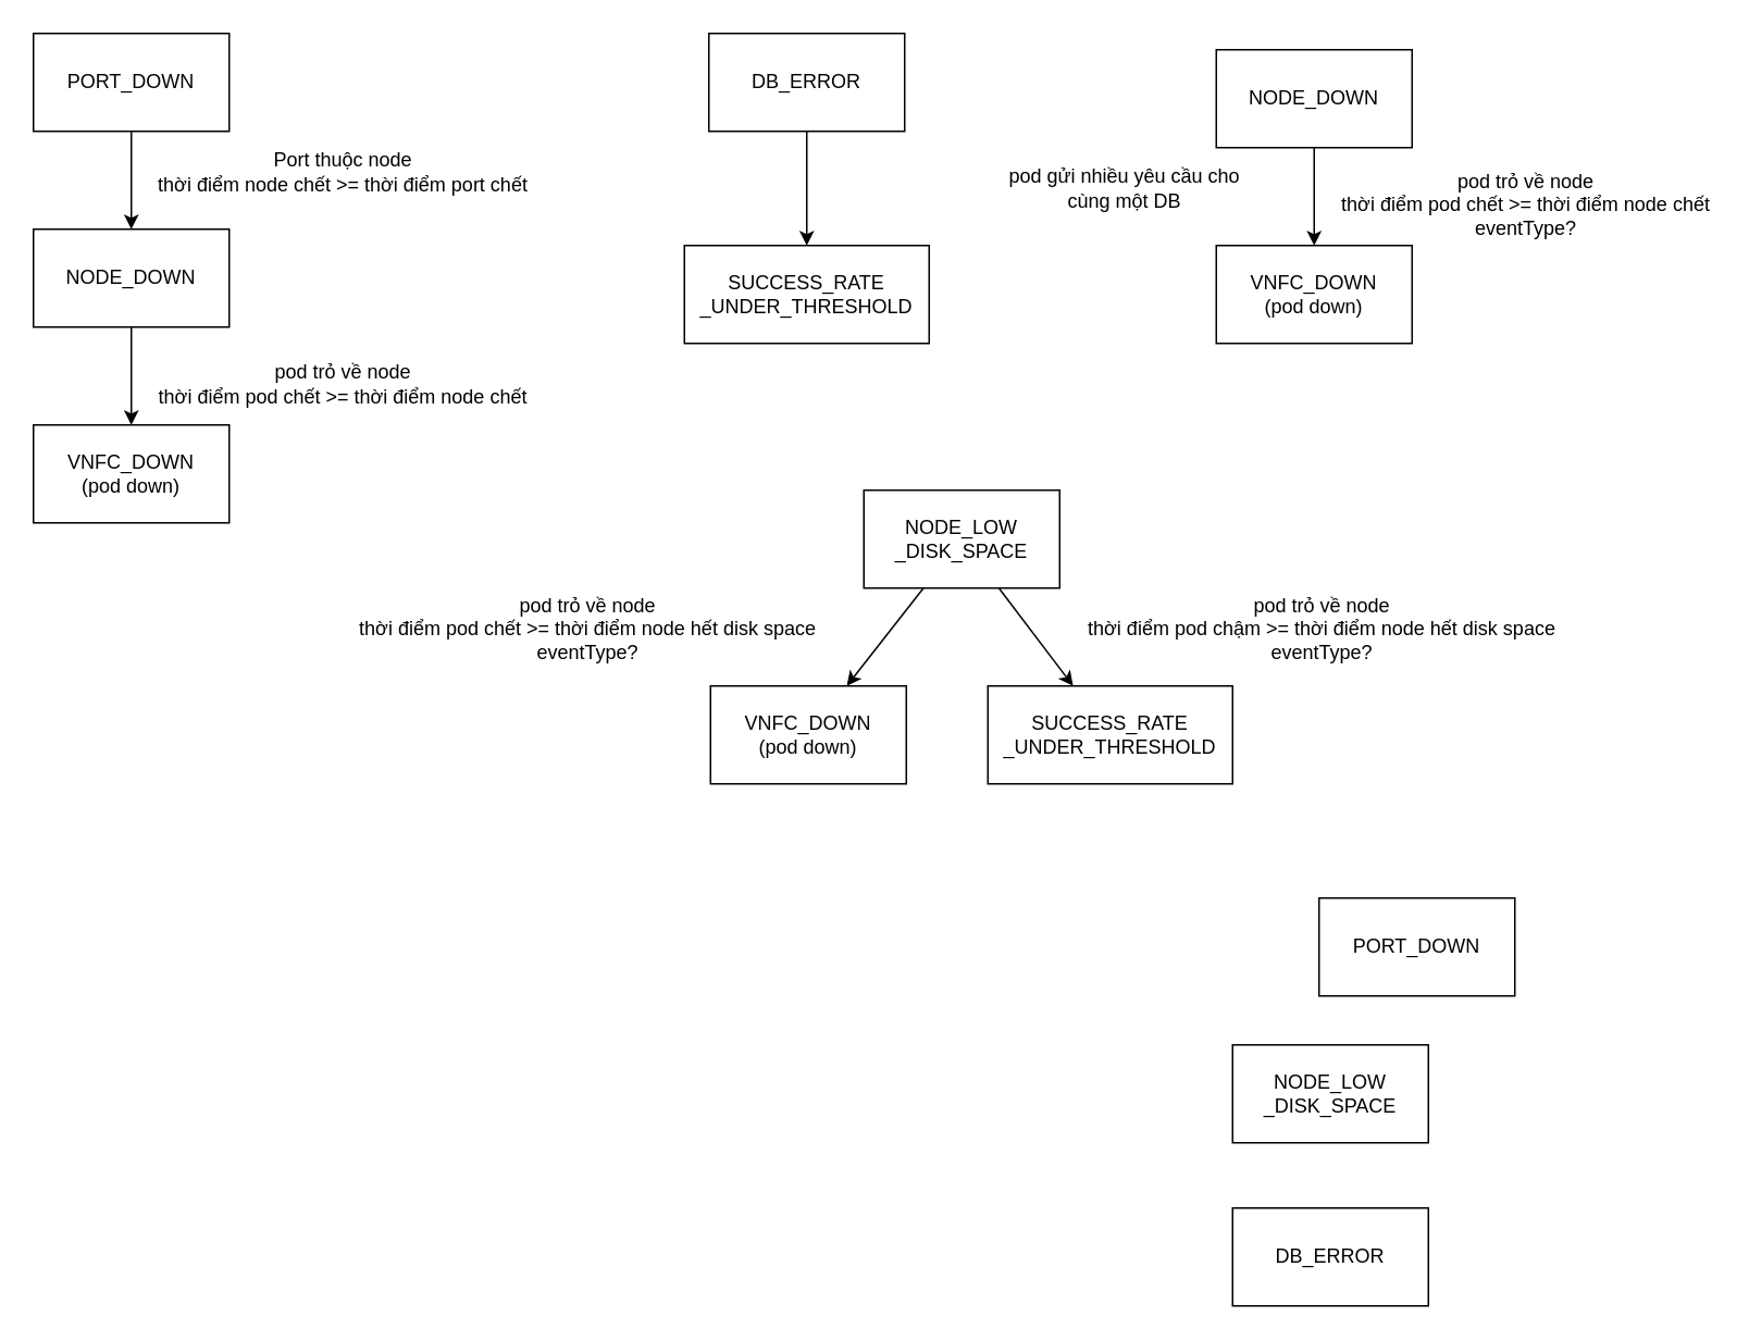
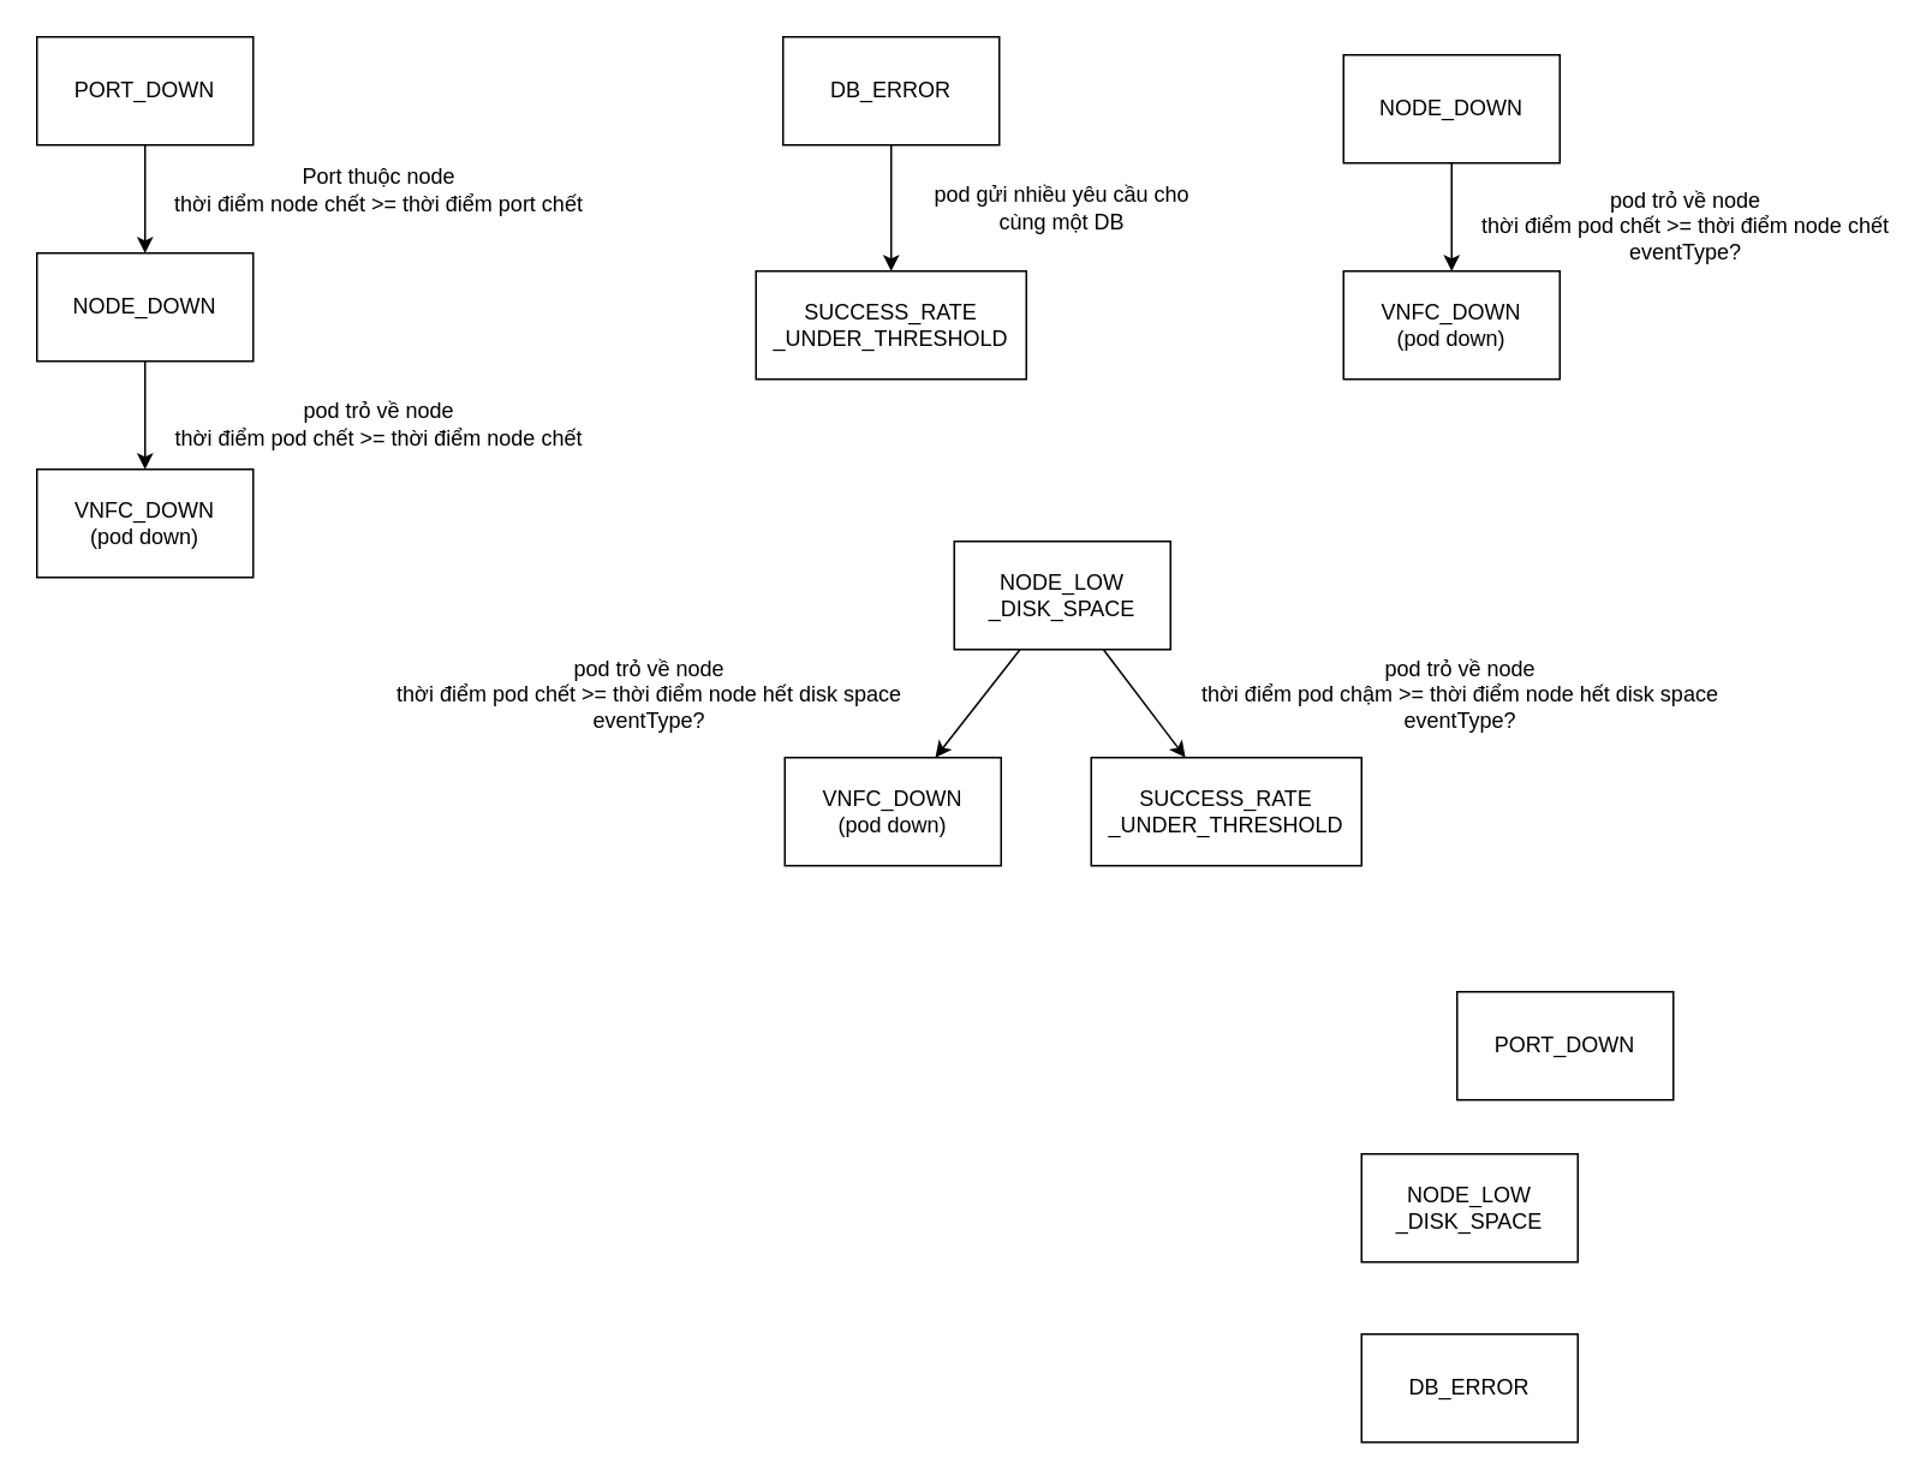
  <mxCell id="0" />
  <mxCell id="1" parent="0" />
  <mxCell id="2" value="VNFC_DOWN&lt;br&gt;(pod down)" style="rounded=0;whiteSpace=wrap;html=1;" parent="1" vertex="1"><mxGeometry x="435" y="420" width="120" height="60" as="geometry" /></mxCell>
  <mxCell id="3" value="" style="edgeStyle=orthogonalEdgeStyle;rounded=0;orthogonalLoop=1;jettySize=auto;html=1;" parent="1" source="4" target="6" edge="1"><mxGeometry relative="1" as="geometry" /></mxCell>
  <mxCell id="4" value="NODE_DOWN" style="rounded=0;whiteSpace=wrap;html=1;" parent="1" vertex="1"><mxGeometry x="20" y="140" width="120" height="60" as="geometry" /></mxCell>
  <mxCell id="5" value="NODE_LOW&lt;br&gt;_DISK_SPACE" style="rounded=0;whiteSpace=wrap;html=1;" parent="1" vertex="1"><mxGeometry x="529" y="300" width="120" height="60" as="geometry" /></mxCell>
  <mxCell id="6" value="VNFC_DOWN&lt;br&gt;(pod down)" style="rounded=0;whiteSpace=wrap;html=1;" parent="1" vertex="1"><mxGeometry x="20" y="260" width="120" height="60" as="geometry" /></mxCell>
  <mxCell id="7" value="PORT_DOWN" style="rounded=0;whiteSpace=wrap;html=1;" parent="1" vertex="1"><mxGeometry x="808" y="550" width="120" height="60" as="geometry" /></mxCell>
  <mxCell id="8" value="DB_ERROR" style="rounded=0;whiteSpace=wrap;html=1;" parent="1" vertex="1"><mxGeometry x="755" y="740" width="120" height="60" as="geometry" /></mxCell>
  <mxCell id="9" value="NODE_LOW&lt;br&gt;_DISK_SPACE" style="rounded=0;whiteSpace=wrap;html=1;" parent="1" vertex="1"><mxGeometry x="755" y="640" width="120" height="60" as="geometry" /></mxCell>
  <mxCell id="10" value="" style="edgeStyle=orthogonalEdgeStyle;rounded=0;orthogonalLoop=1;jettySize=auto;html=1;" parent="1" source="11" target="4" edge="1"><mxGeometry relative="1" as="geometry" /></mxCell>
  <mxCell id="11" value="PORT_DOWN" style="rounded=0;whiteSpace=wrap;html=1;" parent="1" vertex="1"><mxGeometry x="20" y="20" width="120" height="60" as="geometry" /></mxCell>
  <mxCell id="12" value="" style="edgeStyle=orthogonalEdgeStyle;rounded=0;orthogonalLoop=1;jettySize=auto;html=1;" parent="1" source="13" target="14" edge="1"><mxGeometry relative="1" as="geometry" /></mxCell>
  <mxCell id="13" value="DB_ERROR" style="rounded=0;whiteSpace=wrap;html=1;" parent="1" vertex="1"><mxGeometry x="434" y="20" width="120" height="60" as="geometry" /></mxCell>
  <mxCell id="14" value="SUCCESS_RATE&lt;br&gt;_UNDER_THRESHOLD" style="rounded=0;whiteSpace=wrap;html=1;" parent="1" vertex="1"><mxGeometry x="419" y="150" width="150" height="60" as="geometry" /></mxCell>
  <mxCell id="15" value="SUCCESS_RATE&lt;br&gt;_UNDER_THRESHOLD" style="rounded=0;whiteSpace=wrap;html=1;" parent="1" vertex="1"><mxGeometry x="605" y="420" width="150" height="60" as="geometry" /></mxCell>
  <mxCell id="16" value="pod trỏ về node&lt;br&gt;thời điểm pod chết &amp;gt;= thời điểm node chết" style="text;html=1;strokeColor=none;fillColor=none;align=center;verticalAlign=middle;whiteSpace=wrap;rounded=0;" parent="1" vertex="1"><mxGeometry x="95" y="220" width="230" height="30" as="geometry" /></mxCell>
  <mxCell id="17" value="" style="endArrow=classic;html=1;rounded=0;" parent="1" source="5" target="15" edge="1"><mxGeometry width="50" height="50" relative="1" as="geometry"><mxPoint x="675" y="510" as="sourcePoint" /><mxPoint x="725" y="460" as="targetPoint" /></mxGeometry></mxCell>
  <mxCell id="18" value="" style="endArrow=classic;html=1;rounded=0;" parent="1" source="5" target="2" edge="1"><mxGeometry width="50" height="50" relative="1" as="geometry"><mxPoint x="622" y="370" as="sourcePoint" /><mxPoint x="667" y="430" as="targetPoint" /></mxGeometry></mxCell>
  <mxCell id="19" value="Port thuộc node&lt;br&gt;thời điểm node chết &amp;gt;= thời điểm port chết" style="text;html=1;strokeColor=none;fillColor=none;align=center;verticalAlign=middle;whiteSpace=wrap;rounded=0;" parent="1" vertex="1"><mxGeometry x="85" y="90" width="250" height="30" as="geometry" /></mxCell>
  <mxCell id="20" value="pod trỏ về node&lt;br&gt;thời điểm pod chậm &amp;gt;= thời điểm node hết disk space&lt;br&gt;eventType?" style="text;html=1;strokeColor=none;fillColor=none;align=center;verticalAlign=middle;whiteSpace=wrap;rounded=0;" parent="1" vertex="1"><mxGeometry x="655" y="370" width="310" height="30" as="geometry" /></mxCell>
  <mxCell id="21" value="pod trỏ về node&lt;br&gt;thời điểm pod chết &amp;gt;= thời điểm node hết disk space&lt;br&gt;eventType?" style="text;html=1;strokeColor=none;fillColor=none;align=center;verticalAlign=middle;whiteSpace=wrap;rounded=0;" parent="1" vertex="1"><mxGeometry x="205" y="370" width="310" height="30" as="geometry" /></mxCell>
- <mxCell id="22" value="pod gửi nhiều yêu cầu cho cùng một DB" style="text;html=1;strokeColor=none;fillColor=none;align=center;verticalAlign=middle;whiteSpace=wrap;rounded=0;" parent="1" vertex="1"><mxGeometry x="614" y="100" width="150" height="30" as="geometry" /></mxCell>
+ <mxCell id="22" value="pod gửi nhiều yêu cầu cho cùng một DB" style="text;html=1;strokeColor=none;fillColor=none;align=center;verticalAlign=middle;whiteSpace=wrap;rounded=0;" parent="1" vertex="1"><mxGeometry x="514" y="100" width="150" height="30" as="geometry" /></mxCell>
  <mxCell id="23" value="" style="edgeStyle=orthogonalEdgeStyle;rounded=0;orthogonalLoop=1;jettySize=auto;html=1;" edge="1" parent="1" source="24" target="25"><mxGeometry relative="1" as="geometry" /></mxCell>
  <mxCell id="24" value="NODE_DOWN" style="rounded=0;whiteSpace=wrap;html=1;" vertex="1" parent="1"><mxGeometry x="745" y="30" width="120" height="60" as="geometry" /></mxCell>
  <mxCell id="25" value="VNFC_DOWN&lt;br&gt;(pod down)" style="rounded=0;whiteSpace=wrap;html=1;" vertex="1" parent="1"><mxGeometry x="745" y="150" width="120" height="60" as="geometry" /></mxCell>
  <mxCell id="26" value="pod trỏ về node&lt;br&gt;thời điểm pod chết &amp;gt;= thời điểm node chết&lt;br&gt;eventType?" style="text;html=1;strokeColor=none;fillColor=none;align=center;verticalAlign=middle;whiteSpace=wrap;rounded=0;" vertex="1" parent="1"><mxGeometry x="820" y="110" width="230" height="30" as="geometry" /></mxCell>
